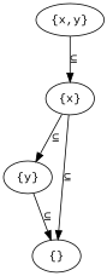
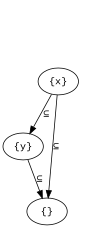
  digraph {
    fontname="Liberation Mono"
    node [fontname="Liberation Mono"]
    edge [fontname="Liberation Mono"]
-   n1 [label="{x,y}"]
    n2 [label="{x}"]
    n3 [label="{y}"]
    n4 [label="{}"]
-   n1 -> n2 [label="&sube;"]
    n2 -> n3 [label="&sube;"]
    n2 -> n4 [label="&sube;"]
    n3 -> n4 [label="&sube;"]
  }
